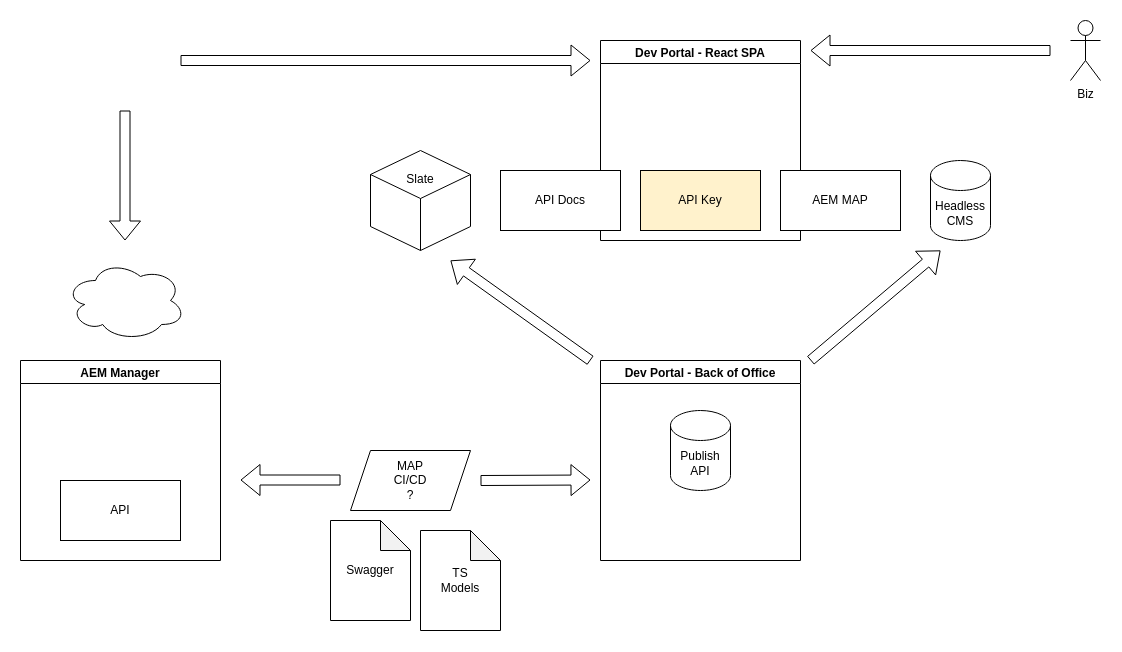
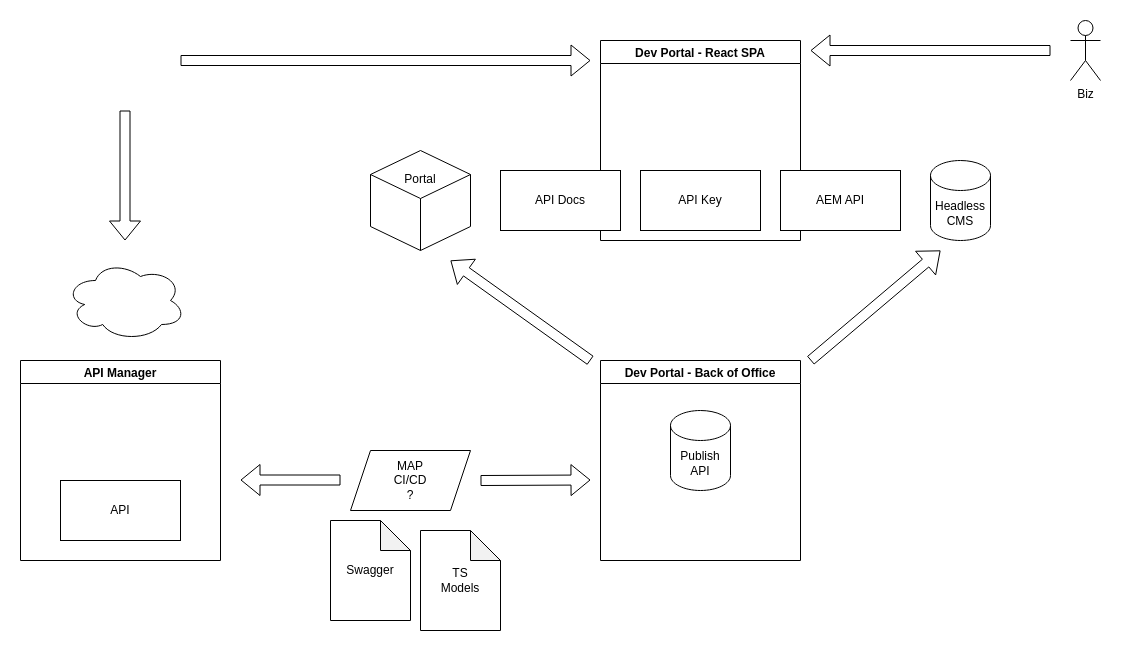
  <mxCell id="0" />
  <mxCell id="1" parent="0" />
  <mxCell id="2" value="Headless&lt;br&gt;CMS" style="shape=cylinder3;whiteSpace=wrap;html=1;boundedLbl=1;backgroundOutline=1;size=15;" vertex="1" parent="1"><mxGeometry x="930" y="160" width="60" height="80" as="geometry" /></mxCell>
  <mxCell id="3" value="Dev Portal - React SPA" style="swimlane;" vertex="1" parent="1"><mxGeometry x="600" y="40" width="200" height="200" as="geometry" /></mxCell>
- <mxCell id="4" value="API Key" style="rounded=0;whiteSpace=wrap;html=1;fillColor=#fff2cc;" vertex="1" parent="3"><mxGeometry x="40" y="130" width="120" height="60" as="geometry" /></mxCell>
- <mxCell id="5" value="AEM MAP" style="rounded=0;whiteSpace=wrap;html=1;" vertex="1" parent="1"><mxGeometry x="780" y="170" width="120" height="60" as="geometry" /></mxCell>
- <mxCell id="6" value="Slate&lt;br&gt;&lt;br&gt;&lt;br&gt;&lt;br&gt;" style="whiteSpace=wrap;html=1;shape=mxgraph.basic.isocube;isoAngle=15;" vertex="1" parent="1"><mxGeometry x="370" y="150" width="100" height="100" as="geometry" /></mxCell>
+ <mxCell id="4" value="API Key" style="rounded=0;whiteSpace=wrap;html=1;" vertex="1" parent="3"><mxGeometry x="40" y="130" width="120" height="60" as="geometry" /></mxCell>
+ <mxCell id="5" value="AEM API" style="rounded=0;whiteSpace=wrap;html=1;" vertex="1" parent="1"><mxGeometry x="780" y="170" width="120" height="60" as="geometry" /></mxCell>
+ <mxCell id="6" value="Portal&lt;br&gt;&lt;br&gt;&lt;br&gt;&lt;br&gt;" style="whiteSpace=wrap;html=1;shape=mxgraph.basic.isocube;isoAngle=15;" vertex="1" parent="1"><mxGeometry x="370" y="150" width="100" height="100" as="geometry" /></mxCell>
  <mxCell id="7" value="API Docs" style="rounded=0;whiteSpace=wrap;html=1;" vertex="1" parent="1"><mxGeometry x="500" y="170" width="120" height="60" as="geometry" /></mxCell>
  <mxCell id="8" value="MAP&lt;br&gt;CI/CD&lt;br&gt;?" style="shape=parallelogram;perimeter=parallelogramPerimeter;whiteSpace=wrap;html=1;fixedSize=1;" vertex="1" parent="1"><mxGeometry x="350" y="450" width="120" height="60" as="geometry" /></mxCell>
  <mxCell id="9" value="Swagger" style="shape=note;whiteSpace=wrap;html=1;backgroundOutline=1;darkOpacity=0.05;" vertex="1" parent="1"><mxGeometry x="330" y="520" width="80" height="100" as="geometry" /></mxCell>
  <mxCell id="10" value="" style="shape=flexArrow;endArrow=classic;html=1;rounded=0;" edge="1" parent="1"><mxGeometry width="50" height="50" relative="1" as="geometry"><mxPoint x="480" y="480" as="sourcePoint" /><mxPoint x="590" y="479.5" as="targetPoint" /></mxGeometry></mxCell>
  <mxCell id="11" value="Dev Portal - Back of Office" style="swimlane;" vertex="1" parent="1"><mxGeometry x="600" y="360" width="200" height="200" as="geometry" /></mxCell>
  <mxCell id="12" value="Publish&lt;br&gt;API" style="shape=cylinder3;whiteSpace=wrap;html=1;boundedLbl=1;backgroundOutline=1;size=15;" vertex="1" parent="11"><mxGeometry x="70" y="50" width="60" height="80" as="geometry" /></mxCell>
- <mxCell id="13" value="AEM Manager" style="swimlane;" vertex="1" parent="1"><mxGeometry x="20" y="360" width="200" height="200" as="geometry" /></mxCell>
+ <mxCell id="13" value="API Manager" style="swimlane;" vertex="1" parent="1"><mxGeometry x="20" y="360" width="200" height="200" as="geometry" /></mxCell>
  <mxCell id="14" value="API" style="rounded=0;whiteSpace=wrap;html=1;" vertex="1" parent="13"><mxGeometry x="40" y="120" width="120" height="60" as="geometry" /></mxCell>
  <mxCell id="15" value="" style="shape=flexArrow;endArrow=classic;html=1;rounded=0;" edge="1" parent="1"><mxGeometry width="50" height="50" relative="1" as="geometry"><mxPoint x="810" y="360" as="sourcePoint" /><mxPoint x="940" y="250" as="targetPoint" /></mxGeometry></mxCell>
  <mxCell id="16" value="" style="shape=flexArrow;endArrow=classic;html=1;rounded=0;" edge="1" parent="1"><mxGeometry width="50" height="50" relative="1" as="geometry"><mxPoint x="590" y="360" as="sourcePoint" /><mxPoint x="450" y="260" as="targetPoint" /></mxGeometry></mxCell>
  <mxCell id="17" value="" style="shape=flexArrow;endArrow=classic;html=1;rounded=0;" edge="1" parent="1"><mxGeometry width="50" height="50" relative="1" as="geometry"><mxPoint x="340" y="479.5" as="sourcePoint" /><mxPoint x="240" y="479.5" as="targetPoint" /></mxGeometry></mxCell>
  <mxCell id="18" value="TS&lt;br&gt;Models" style="shape=note;whiteSpace=wrap;html=1;backgroundOutline=1;darkOpacity=0.05;" vertex="1" parent="1"><mxGeometry x="420" y="530" width="80" height="100" as="geometry" /></mxCell>
  <mxCell id="19" value="" style="ellipse;shape=cloud;whiteSpace=wrap;html=1;" vertex="1" parent="1"><mxGeometry x="65" y="260" width="120" height="80" as="geometry" /></mxCell>
  <mxCell id="20" value="" style="shape=flexArrow;endArrow=classic;html=1;rounded=0;" edge="1" parent="1"><mxGeometry width="50" height="50" relative="1" as="geometry"><mxPoint x="180" y="60" as="sourcePoint" /><mxPoint x="590" y="60" as="targetPoint" /></mxGeometry></mxCell>
  <mxCell id="21" value="" style="shape=flexArrow;endArrow=classic;html=1;rounded=0;" edge="1" parent="1"><mxGeometry width="50" height="50" relative="1" as="geometry"><mxPoint x="124.5" y="110" as="sourcePoint" /><mxPoint x="124.5" y="240" as="targetPoint" /></mxGeometry></mxCell>
  <mxCell id="22" value="Biz" style="shape=umlActor;verticalLabelPosition=bottom;verticalAlign=top;html=1;outlineConnect=0;" vertex="1" parent="1"><mxGeometry x="1070" y="20" width="30" height="60" as="geometry" /></mxCell>
  <mxCell id="23" value="" style="shape=flexArrow;endArrow=classic;html=1;rounded=0;" edge="1" parent="1"><mxGeometry width="50" height="50" relative="1" as="geometry"><mxPoint x="1050" y="50" as="sourcePoint" /><mxPoint x="810" y="50" as="targetPoint" /></mxGeometry></mxCell>
